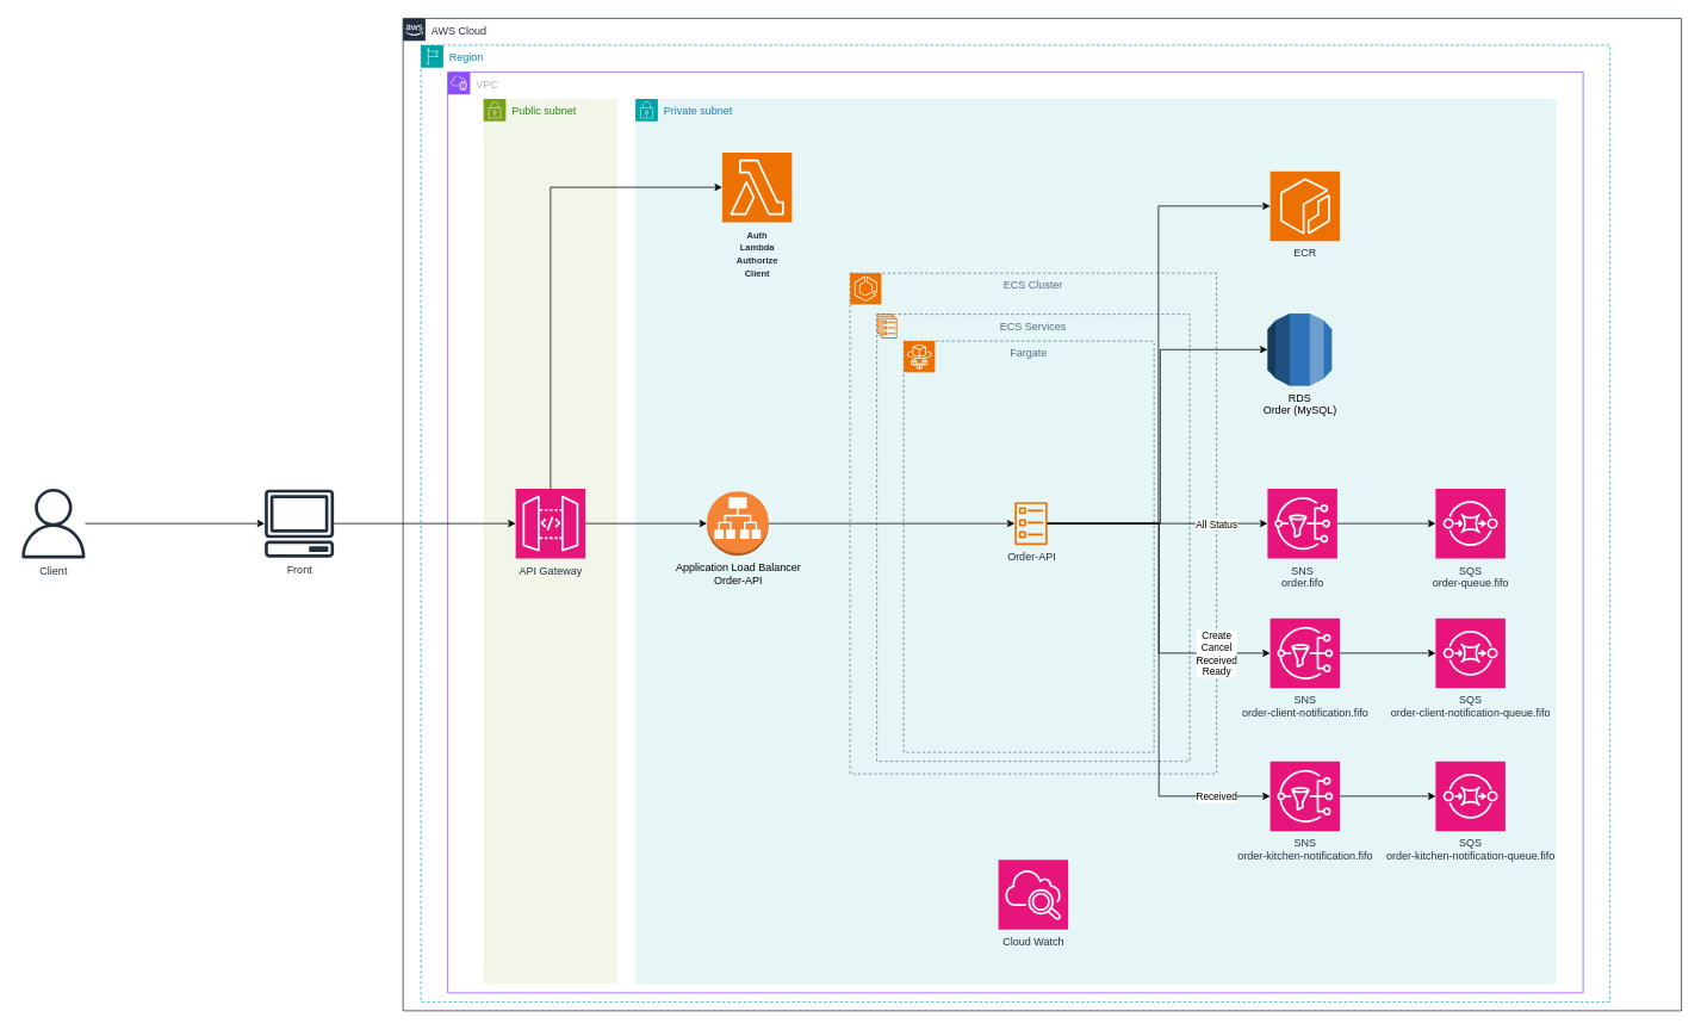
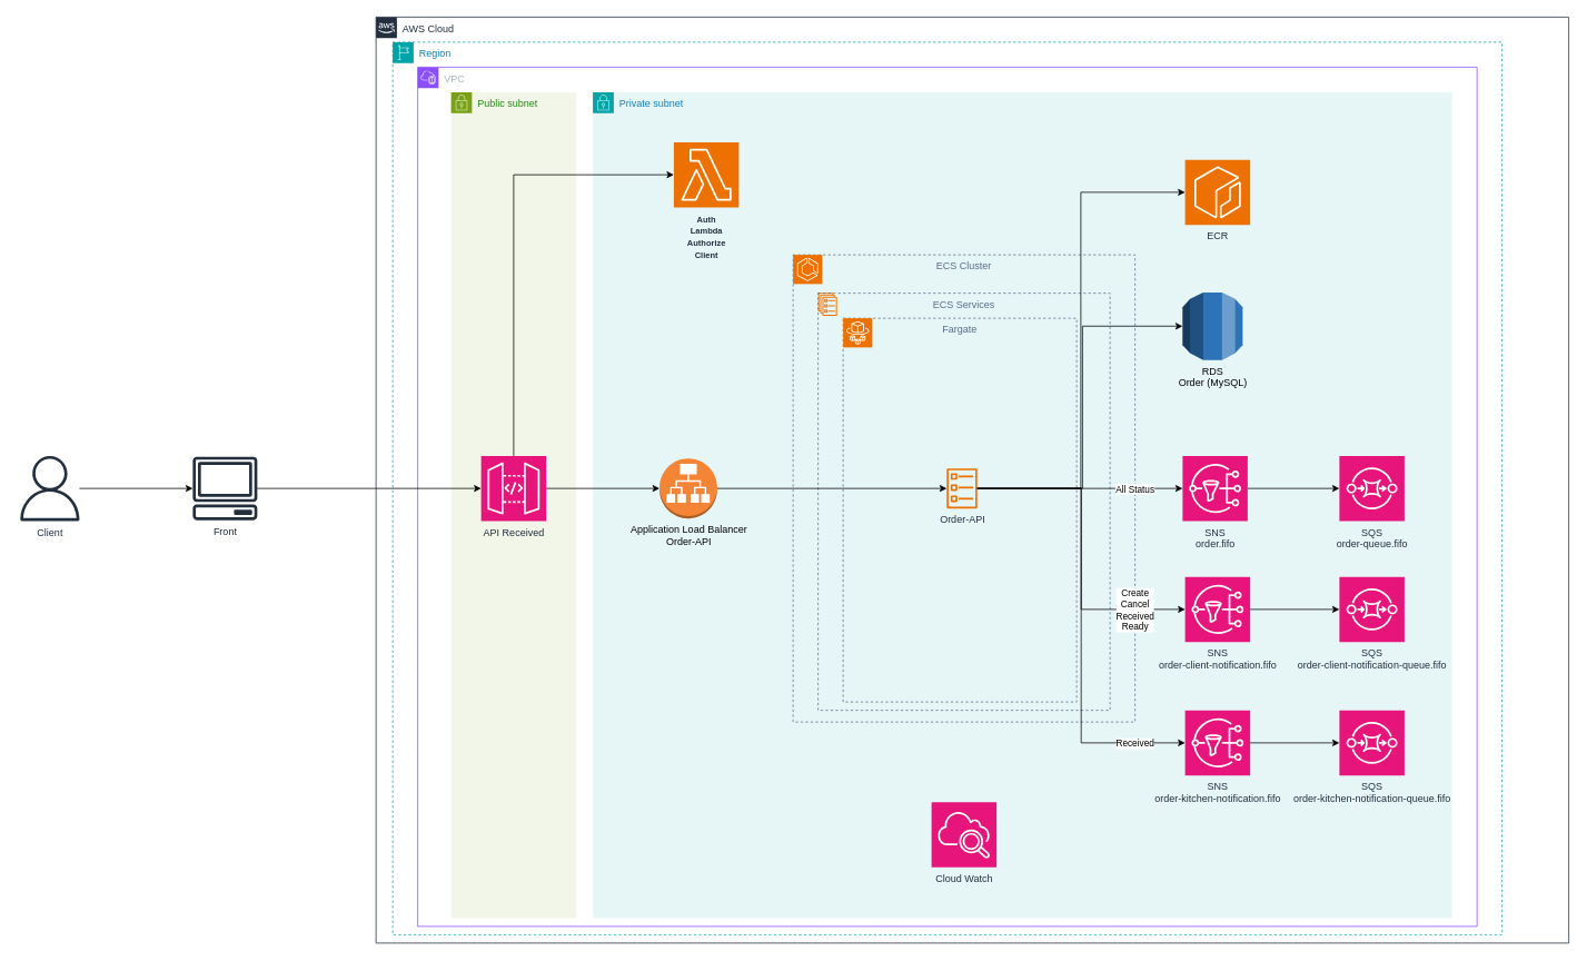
  <mxCell id="0" />
  <mxCell id="1" parent="0" />
  <mxCell id="2" style="edgeStyle=orthogonalEdgeStyle;rounded=0;orthogonalLoop=1;jettySize=auto;html=1;" parent="1" source="3" target="4" edge="1"><mxGeometry relative="1" as="geometry" /></mxCell>
  <mxCell id="3" value="Client" style="sketch=0;outlineConnect=0;fontColor=#232F3E;gradientColor=none;fillColor=#232F3D;strokeColor=none;dashed=0;verticalLabelPosition=bottom;verticalAlign=top;align=center;html=1;fontSize=12;fontStyle=0;aspect=fixed;pointerEvents=1;shape=mxgraph.aws4.user;" parent="1" vertex="1"><mxGeometry x="20" y="546" width="78" height="78" as="geometry" /></mxCell>
- <mxCell id="4" value="Front" style="sketch=0;outlineConnect=0;fontColor=#232F3E;gradientColor=none;fillColor=#232F3D;strokeColor=none;dashed=0;verticalLabelPosition=bottom;verticalAlign=top;align=center;html=1;fontSize=12;fontStyle=0;aspect=fixed;pointerEvents=1;shape=mxgraph.aws4.client;" parent="1" vertex="1"><mxGeometry x="295" y="547" width="78" height="76" as="geometry" /></mxCell>
+ <mxCell id="4" value="Front" style="sketch=0;outlineConnect=0;fontColor=#232F3E;gradientColor=none;fillColor=#232F3D;strokeColor=none;dashed=0;verticalLabelPosition=bottom;verticalAlign=top;align=center;html=1;fontSize=12;fontStyle=0;aspect=fixed;pointerEvents=1;shape=mxgraph.aws4.client;" parent="1" vertex="1"><mxGeometry x="230" y="547" width="78" height="76" as="geometry" /></mxCell>
  <mxCell id="5" value="AWS Cloud" style="points=[[0,0],[0.25,0],[0.5,0],[0.75,0],[1,0],[1,0.25],[1,0.5],[1,0.75],[1,1],[0.75,1],[0.5,1],[0.25,1],[0,1],[0,0.75],[0,0.5],[0,0.25]];outlineConnect=0;gradientColor=none;html=1;whiteSpace=wrap;fontSize=12;fontStyle=0;container=1;pointerEvents=0;collapsible=0;recursiveResize=0;shape=mxgraph.aws4.group;grIcon=mxgraph.aws4.group_aws_cloud_alt;strokeColor=#232F3E;fillColor=none;verticalAlign=top;align=left;spacingLeft=30;fontColor=#232F3E;dashed=0;" parent="1" vertex="1"><mxGeometry x="450" y="20" width="1430" height="1110" as="geometry" /></mxCell>
  <mxCell id="6" value="Region" style="points=[[0,0],[0.25,0],[0.5,0],[0.75,0],[1,0],[1,0.25],[1,0.5],[1,0.75],[1,1],[0.75,1],[0.5,1],[0.25,1],[0,1],[0,0.75],[0,0.5],[0,0.25]];outlineConnect=0;gradientColor=none;html=1;whiteSpace=wrap;fontSize=12;fontStyle=0;container=1;pointerEvents=0;collapsible=0;recursiveResize=0;shape=mxgraph.aws4.group;grIcon=mxgraph.aws4.group_region;strokeColor=#00A4A6;fillColor=none;verticalAlign=top;align=left;spacingLeft=30;fontColor=#147EBA;dashed=1;" parent="5" vertex="1"><mxGeometry x="20" y="30" width="1330" height="1070" as="geometry" /></mxCell>
  <mxCell id="7" value="VPC" style="points=[[0,0],[0.25,0],[0.5,0],[0.75,0],[1,0],[1,0.25],[1,0.5],[1,0.75],[1,1],[0.75,1],[0.5,1],[0.25,1],[0,1],[0,0.75],[0,0.5],[0,0.25]];outlineConnect=0;gradientColor=none;html=1;whiteSpace=wrap;fontSize=12;fontStyle=0;container=1;pointerEvents=0;collapsible=0;recursiveResize=0;shape=mxgraph.aws4.group;grIcon=mxgraph.aws4.group_vpc2;strokeColor=#8C4FFF;fillColor=none;verticalAlign=top;align=left;spacingLeft=30;fontColor=#AAB7B8;dashed=0;" parent="6" vertex="1"><mxGeometry x="30" y="30" width="1270" height="1030" as="geometry" /></mxCell>
  <mxCell id="8" value="Private subnet" style="points=[[0,0],[0.25,0],[0.5,0],[0.75,0],[1,0],[1,0.25],[1,0.5],[1,0.75],[1,1],[0.75,1],[0.5,1],[0.25,1],[0,1],[0,0.75],[0,0.5],[0,0.25]];outlineConnect=0;gradientColor=none;html=1;whiteSpace=wrap;fontSize=12;fontStyle=0;container=1;pointerEvents=0;collapsible=0;recursiveResize=0;shape=mxgraph.aws4.group;grIcon=mxgraph.aws4.group_security_group;grStroke=0;strokeColor=#00A4A6;fillColor=#E6F6F7;verticalAlign=top;align=left;spacingLeft=30;fontColor=#147EBA;dashed=0;" parent="7" vertex="1"><mxGeometry x="210" y="30" width="1030" height="990" as="geometry" /></mxCell>
  <mxCell id="9" value="Application Load Balancer&lt;br&gt;Order-API" style="outlineConnect=0;dashed=0;verticalLabelPosition=bottom;verticalAlign=top;align=center;html=1;shape=mxgraph.aws3.application_load_balancer;fillColor=#F58536;gradientColor=none;" parent="8" vertex="1"><mxGeometry x="80" y="439" width="69" height="72" as="geometry" /></mxCell>
  <mxCell id="10" value="&lt;span style=&quot;font-size: 10px; font-weight: 700; text-wrap: wrap;&quot;&gt;Auth Lambda&lt;/span&gt;&lt;br style=&quot;font-size: 10px; font-weight: 700; text-wrap: wrap;&quot;&gt;&lt;span style=&quot;font-size: 10px; font-weight: 700; text-wrap: wrap;&quot;&gt;Authorize Client&lt;/span&gt;" style="sketch=0;points=[[0,0,0],[0.25,0,0],[0.5,0,0],[0.75,0,0],[1,0,0],[0,1,0],[0.25,1,0],[0.5,1,0],[0.75,1,0],[1,1,0],[0,0.25,0],[0,0.5,0],[0,0.75,0],[1,0.25,0],[1,0.5,0],[1,0.75,0]];outlineConnect=0;fontColor=#232F3E;fillColor=#ED7100;strokeColor=#ffffff;dashed=0;verticalLabelPosition=bottom;verticalAlign=top;align=center;html=1;fontSize=12;fontStyle=0;aspect=fixed;shape=mxgraph.aws4.resourceIcon;resIcon=mxgraph.aws4.lambda;" parent="8" vertex="1"><mxGeometry x="97" y="60" width="78" height="78" as="geometry" /></mxCell>
  <mxCell id="11" value="ECS Cluster" style="fillColor=none;strokeColor=#5A6C86;dashed=1;verticalAlign=top;fontStyle=0;fontColor=#5A6C86;whiteSpace=wrap;html=1;" parent="8" vertex="1"><mxGeometry x="240" y="195" width="410" height="560" as="geometry" /></mxCell>
  <mxCell id="12" value="" style="sketch=0;points=[[0,0,0],[0.25,0,0],[0.5,0,0],[0.75,0,0],[1,0,0],[0,1,0],[0.25,1,0],[0.5,1,0],[0.75,1,0],[1,1,0],[0,0.25,0],[0,0.5,0],[0,0.75,0],[1,0.25,0],[1,0.5,0],[1,0.75,0]];outlineConnect=0;fontColor=#232F3E;fillColor=#ED7100;strokeColor=#ffffff;dashed=0;verticalLabelPosition=bottom;verticalAlign=top;align=center;html=1;fontSize=12;fontStyle=0;aspect=fixed;shape=mxgraph.aws4.resourceIcon;resIcon=mxgraph.aws4.ecs;movable=1;resizable=1;rotatable=1;deletable=1;editable=1;locked=0;connectable=1;" parent="8" vertex="1"><mxGeometry x="240" y="195" width="35" height="35" as="geometry" /></mxCell>
  <mxCell id="13" value="" style="sketch=0;outlineConnect=0;fontColor=#232F3E;gradientColor=none;fillColor=#ED7100;strokeColor=none;dashed=0;verticalLabelPosition=bottom;verticalAlign=top;align=center;html=1;fontSize=12;fontStyle=0;aspect=fixed;pointerEvents=1;shape=mxgraph.aws4.ecs_service;" parent="8" vertex="1"><mxGeometry x="270" y="240" width="22.75" height="28" as="geometry" /></mxCell>
  <mxCell id="14" value="ECR" style="sketch=0;points=[[0,0,0],[0.25,0,0],[0.5,0,0],[0.75,0,0],[1,0,0],[0,1,0],[0.25,1,0],[0.5,1,0],[0.75,1,0],[1,1,0],[0,0.25,0],[0,0.5,0],[0,0.75,0],[1,0.25,0],[1,0.5,0],[1,0.75,0]];outlineConnect=0;fontColor=#232F3E;fillColor=#ED7100;strokeColor=#ffffff;dashed=0;verticalLabelPosition=bottom;verticalAlign=top;align=center;html=1;fontSize=12;fontStyle=0;aspect=fixed;shape=mxgraph.aws4.resourceIcon;resIcon=mxgraph.aws4.ecr;" parent="8" vertex="1"><mxGeometry x="710" y="81" width="78" height="78" as="geometry" /></mxCell>
  <mxCell id="15" value="Cloud Watch" style="sketch=0;points=[[0,0,0],[0.25,0,0],[0.5,0,0],[0.75,0,0],[1,0,0],[0,1,0],[0.25,1,0],[0.5,1,0],[0.75,1,0],[1,1,0],[0,0.25,0],[0,0.5,0],[0,0.75,0],[1,0.25,0],[1,0.5,0],[1,0.75,0]];points=[[0,0,0],[0.25,0,0],[0.5,0,0],[0.75,0,0],[1,0,0],[0,1,0],[0.25,1,0],[0.5,1,0],[0.75,1,0],[1,1,0],[0,0.25,0],[0,0.5,0],[0,0.75,0],[1,0.25,0],[1,0.5,0],[1,0.75,0]];outlineConnect=0;fontColor=#232F3E;fillColor=#E7157B;strokeColor=#ffffff;dashed=0;verticalLabelPosition=bottom;verticalAlign=top;align=center;html=1;fontSize=12;fontStyle=0;aspect=fixed;shape=mxgraph.aws4.resourceIcon;resIcon=mxgraph.aws4.cloudwatch_2;" parent="8" vertex="1"><mxGeometry x="406" y="851" width="78" height="78" as="geometry" /></mxCell>
  <mxCell id="16" style="edgeStyle=orthogonalEdgeStyle;rounded=0;orthogonalLoop=1;jettySize=auto;html=1;" parent="8" source="17" target="18" edge="1"><mxGeometry relative="1" as="geometry" /></mxCell>
  <mxCell id="17" value="SNS&lt;br&gt;order-client-notification.fifo" style="sketch=0;points=[[0,0,0],[0.25,0,0],[0.5,0,0],[0.75,0,0],[1,0,0],[0,1,0],[0.25,1,0],[0.5,1,0],[0.75,1,0],[1,1,0],[0,0.25,0],[0,0.5,0],[0,0.75,0],[1,0.25,0],[1,0.5,0],[1,0.75,0]];outlineConnect=0;fontColor=#232F3E;fillColor=#E7157B;strokeColor=#ffffff;dashed=0;verticalLabelPosition=bottom;verticalAlign=top;align=center;html=1;fontSize=12;fontStyle=0;aspect=fixed;shape=mxgraph.aws4.resourceIcon;resIcon=mxgraph.aws4.sns;" parent="8" vertex="1"><mxGeometry x="710" y="581" width="78" height="78" as="geometry" /></mxCell>
  <mxCell id="18" value="SQS&lt;br&gt;order-client-notification-queue.fifo" style="sketch=0;points=[[0,0,0],[0.25,0,0],[0.5,0,0],[0.75,0,0],[1,0,0],[0,1,0],[0.25,1,0],[0.5,1,0],[0.75,1,0],[1,1,0],[0,0.25,0],[0,0.5,0],[0,0.75,0],[1,0.25,0],[1,0.5,0],[1,0.75,0]];outlineConnect=0;fontColor=#232F3E;fillColor=#E7157B;strokeColor=#ffffff;dashed=0;verticalLabelPosition=bottom;verticalAlign=top;align=center;html=1;fontSize=12;fontStyle=0;aspect=fixed;shape=mxgraph.aws4.resourceIcon;resIcon=mxgraph.aws4.sqs;" parent="8" vertex="1"><mxGeometry x="895" y="581" width="78" height="78" as="geometry" /></mxCell>
  <mxCell id="19" value="RDS&lt;br&gt;Order (MySQL)" style="outlineConnect=0;dashed=0;verticalLabelPosition=bottom;verticalAlign=top;align=center;html=1;shape=mxgraph.aws3.rds;fillColor=#2E73B8;gradientColor=none;" vertex="1" parent="8"><mxGeometry x="707" y="240" width="72" height="81" as="geometry" /></mxCell>
  <mxCell id="20" style="edgeStyle=orthogonalEdgeStyle;rounded=0;orthogonalLoop=1;jettySize=auto;html=1;" edge="1" parent="8" source="21" target="22"><mxGeometry relative="1" as="geometry" /></mxCell>
  <mxCell id="21" value="SNS&lt;br&gt;order.fifo" style="sketch=0;points=[[0,0,0],[0.25,0,0],[0.5,0,0],[0.75,0,0],[1,0,0],[0,1,0],[0.25,1,0],[0.5,1,0],[0.75,1,0],[1,1,0],[0,0.25,0],[0,0.5,0],[0,0.75,0],[1,0.25,0],[1,0.5,0],[1,0.75,0]];outlineConnect=0;fontColor=#232F3E;fillColor=#E7157B;strokeColor=#ffffff;dashed=0;verticalLabelPosition=bottom;verticalAlign=top;align=center;html=1;fontSize=12;fontStyle=0;aspect=fixed;shape=mxgraph.aws4.resourceIcon;resIcon=mxgraph.aws4.sns;" vertex="1" parent="8"><mxGeometry x="707" y="436" width="78" height="78" as="geometry" /></mxCell>
  <mxCell id="22" value="SQS&lt;br&gt;order-queue.fifo" style="sketch=0;points=[[0,0,0],[0.25,0,0],[0.5,0,0],[0.75,0,0],[1,0,0],[0,1,0],[0.25,1,0],[0.5,1,0],[0.75,1,0],[1,1,0],[0,0.25,0],[0,0.5,0],[0,0.75,0],[1,0.25,0],[1,0.5,0],[1,0.75,0]];outlineConnect=0;fontColor=#232F3E;fillColor=#E7157B;strokeColor=#ffffff;dashed=0;verticalLabelPosition=bottom;verticalAlign=top;align=center;html=1;fontSize=12;fontStyle=0;aspect=fixed;shape=mxgraph.aws4.resourceIcon;resIcon=mxgraph.aws4.sqs;" vertex="1" parent="8"><mxGeometry x="895" y="436" width="78" height="78" as="geometry" /></mxCell>
  <mxCell id="23" value="SNS&lt;br&gt;order-kitchen-notification.fifo" style="sketch=0;points=[[0,0,0],[0.25,0,0],[0.5,0,0],[0.75,0,0],[1,0,0],[0,1,0],[0.25,1,0],[0.5,1,0],[0.75,1,0],[1,1,0],[0,0.25,0],[0,0.5,0],[0,0.75,0],[1,0.25,0],[1,0.5,0],[1,0.75,0]];outlineConnect=0;fontColor=#232F3E;fillColor=#E7157B;strokeColor=#ffffff;dashed=0;verticalLabelPosition=bottom;verticalAlign=top;align=center;html=1;fontSize=12;fontStyle=0;aspect=fixed;shape=mxgraph.aws4.resourceIcon;resIcon=mxgraph.aws4.sns;" vertex="1" parent="8"><mxGeometry x="710" y="741" width="78" height="78" as="geometry" /></mxCell>
  <mxCell id="24" style="edgeStyle=orthogonalEdgeStyle;rounded=0;orthogonalLoop=1;jettySize=auto;html=1;" edge="1" parent="8" source="23" target="25"><mxGeometry relative="1" as="geometry" /></mxCell>
  <mxCell id="25" value="SQS&lt;br&gt;order-kitchen-notification-queue.fifo" style="sketch=0;points=[[0,0,0],[0.25,0,0],[0.5,0,0],[0.75,0,0],[1,0,0],[0,1,0],[0.25,1,0],[0.5,1,0],[0.75,1,0],[1,1,0],[0,0.25,0],[0,0.5,0],[0,0.75,0],[1,0.25,0],[1,0.5,0],[1,0.75,0]];outlineConnect=0;fontColor=#232F3E;fillColor=#E7157B;strokeColor=#ffffff;dashed=0;verticalLabelPosition=bottom;verticalAlign=top;align=center;html=1;fontSize=12;fontStyle=0;aspect=fixed;shape=mxgraph.aws4.resourceIcon;resIcon=mxgraph.aws4.sqs;" vertex="1" parent="8"><mxGeometry x="895" y="741" width="78" height="78" as="geometry" /></mxCell>
  <mxCell id="26" value="Public subnet" style="points=[[0,0],[0.25,0],[0.5,0],[0.75,0],[1,0],[1,0.25],[1,0.5],[1,0.75],[1,1],[0.75,1],[0.5,1],[0.25,1],[0,1],[0,0.75],[0,0.5],[0,0.25]];outlineConnect=0;gradientColor=none;html=1;whiteSpace=wrap;fontSize=12;fontStyle=0;container=1;pointerEvents=0;collapsible=0;recursiveResize=0;shape=mxgraph.aws4.group;grIcon=mxgraph.aws4.group_security_group;grStroke=0;strokeColor=#7AA116;fillColor=#F2F6E8;verticalAlign=top;align=left;spacingLeft=30;fontColor=#248814;dashed=0;" parent="7" vertex="1"><mxGeometry x="40" y="30" width="150" height="990" as="geometry" /></mxCell>
- <mxCell id="27" value="API Gateway" style="sketch=0;points=[[0,0,0],[0.25,0,0],[0.5,0,0],[0.75,0,0],[1,0,0],[0,1,0],[0.25,1,0],[0.5,1,0],[0.75,1,0],[1,1,0],[0,0.25,0],[0,0.5,0],[0,0.75,0],[1,0.25,0],[1,0.5,0],[1,0.75,0]];outlineConnect=0;fontColor=#232F3E;fillColor=#E7157B;strokeColor=#ffffff;dashed=0;verticalLabelPosition=bottom;verticalAlign=top;align=center;html=1;fontSize=12;fontStyle=0;aspect=fixed;shape=mxgraph.aws4.resourceIcon;resIcon=mxgraph.aws4.api_gateway;" parent="26" vertex="1"><mxGeometry x="36" y="436" width="78" height="78" as="geometry" /></mxCell>
+ <mxCell id="27" value="API Received" style="sketch=0;points=[[0,0,0],[0.25,0,0],[0.5,0,0],[0.75,0,0],[1,0,0],[0,1,0],[0.25,1,0],[0.5,1,0],[0.75,1,0],[1,1,0],[0,0.25,0],[0,0.5,0],[0,0.75,0],[1,0.25,0],[1,0.5,0],[1,0.75,0]];outlineConnect=0;fontColor=#232F3E;fillColor=#E7157B;strokeColor=#ffffff;dashed=0;verticalLabelPosition=bottom;verticalAlign=top;align=center;html=1;fontSize=12;fontStyle=0;aspect=fixed;shape=mxgraph.aws4.resourceIcon;resIcon=mxgraph.aws4.api_gateway;" parent="26" vertex="1"><mxGeometry x="36" y="436" width="78" height="78" as="geometry" /></mxCell>
  <mxCell id="28" style="edgeStyle=orthogonalEdgeStyle;rounded=0;orthogonalLoop=1;jettySize=auto;html=1;entryX=0;entryY=0.5;entryDx=0;entryDy=0;entryPerimeter=0;" parent="7" source="27" target="10" edge="1"><mxGeometry relative="1" as="geometry"><Array as="points"><mxPoint x="115" y="129" /></Array></mxGeometry></mxCell>
  <mxCell id="29" value="" style="endArrow=classic;html=1;rounded=0;exitX=1;exitY=0.5;exitDx=0;exitDy=0;exitPerimeter=0;entryX=0;entryY=0.5;entryDx=0;entryDy=0;entryPerimeter=0;" parent="7" source="27" target="9" edge="1"><mxGeometry width="50" height="50" relative="1" as="geometry"><mxPoint x="230" y="471" as="sourcePoint" /><mxPoint x="280" y="421" as="targetPoint" /></mxGeometry></mxCell>
  <mxCell id="30" style="edgeStyle=orthogonalEdgeStyle;rounded=0;orthogonalLoop=1;jettySize=auto;html=1;entryX=0;entryY=0.5;entryDx=0;entryDy=0;entryPerimeter=0;" parent="1" source="4" target="27" edge="1"><mxGeometry relative="1" as="geometry" /></mxCell>
  <mxCell id="31" value="ECS Services" style="fillColor=none;strokeColor=#5A6C86;dashed=1;verticalAlign=top;fontStyle=0;fontColor=#5A6C86;whiteSpace=wrap;html=1;" parent="1" vertex="1"><mxGeometry x="980" y="351" width="350" height="500" as="geometry" /></mxCell>
  <mxCell id="32" value="Fargate" style="fillColor=none;strokeColor=#5A6C86;dashed=1;verticalAlign=top;fontStyle=0;fontColor=#5A6C86;whiteSpace=wrap;html=1;" parent="1" vertex="1"><mxGeometry x="1010" y="381" width="280" height="460" as="geometry" /></mxCell>
  <mxCell id="33" value="" style="sketch=0;points=[[0,0,0],[0.25,0,0],[0.5,0,0],[0.75,0,0],[1,0,0],[0,1,0],[0.25,1,0],[0.5,1,0],[0.75,1,0],[1,1,0],[0,0.25,0],[0,0.5,0],[0,0.75,0],[1,0.25,0],[1,0.5,0],[1,0.75,0]];outlineConnect=0;fontColor=#232F3E;fillColor=#ED7100;strokeColor=#ffffff;dashed=0;verticalLabelPosition=bottom;verticalAlign=top;align=center;html=1;fontSize=12;fontStyle=0;aspect=fixed;shape=mxgraph.aws4.resourceIcon;resIcon=mxgraph.aws4.fargate;" parent="1" vertex="1"><mxGeometry x="1010" y="381" width="35" height="35" as="geometry" /></mxCell>
  <mxCell id="34" value="Order-API" style="sketch=0;outlineConnect=0;fontColor=#232F3E;gradientColor=none;fillColor=#ED7100;strokeColor=none;dashed=0;verticalLabelPosition=bottom;verticalAlign=top;align=center;html=1;fontSize=12;fontStyle=0;aspect=fixed;pointerEvents=1;shape=mxgraph.aws4.ecs_task;" parent="1" vertex="1"><mxGeometry x="1134" y="561" width="37" height="48" as="geometry" /></mxCell>
  <mxCell id="35" style="edgeStyle=orthogonalEdgeStyle;rounded=0;orthogonalLoop=1;jettySize=auto;html=1;" parent="1" source="9" target="34" edge="1"><mxGeometry relative="1" as="geometry" /></mxCell>
  <mxCell id="36" style="edgeStyle=orthogonalEdgeStyle;rounded=0;orthogonalLoop=1;jettySize=auto;html=1;entryX=0;entryY=0.5;entryDx=0;entryDy=0;entryPerimeter=0;" edge="1" parent="1" source="34" target="14"><mxGeometry relative="1" as="geometry"><Array as="points"><mxPoint x="1295" y="585" /><mxPoint x="1295" y="230" /></Array></mxGeometry></mxCell>
  <mxCell id="37" style="edgeStyle=orthogonalEdgeStyle;rounded=0;orthogonalLoop=1;jettySize=auto;html=1;entryX=0;entryY=0.5;entryDx=0;entryDy=0;entryPerimeter=0;" edge="1" parent="1" source="34" target="19"><mxGeometry relative="1" as="geometry"><Array as="points"><mxPoint x="1297" y="585" /><mxPoint x="1297" y="391" /></Array></mxGeometry></mxCell>
  <mxCell id="38" style="edgeStyle=orthogonalEdgeStyle;rounded=0;orthogonalLoop=1;jettySize=auto;html=1;entryX=0;entryY=0.5;entryDx=0;entryDy=0;entryPerimeter=0;" edge="1" parent="1" source="34" target="21"><mxGeometry relative="1" as="geometry"><mxPoint x="1417" y="585" as="targetPoint" /><Array as="points" /></mxGeometry></mxCell>
  <mxCell id="39" value="All Status" style="edgeLabel;html=1;align=center;verticalAlign=middle;resizable=0;points=[];" vertex="1" connectable="0" parent="38"><mxGeometry x="0.492" y="-1" relative="1" as="geometry"><mxPoint x="5" y="-1" as="offset" /></mxGeometry></mxCell>
  <mxCell id="40" style="edgeStyle=orthogonalEdgeStyle;rounded=0;orthogonalLoop=1;jettySize=auto;html=1;entryX=0;entryY=0.5;entryDx=0;entryDy=0;entryPerimeter=0;" edge="1" parent="1" source="34" target="17"><mxGeometry relative="1" as="geometry" /></mxCell>
  <mxCell id="41" value="Create&lt;br&gt;Cancel&lt;br&gt;Received&lt;br&gt;Ready" style="edgeLabel;html=1;align=center;verticalAlign=middle;resizable=0;points=[];" vertex="1" connectable="0" parent="40"><mxGeometry x="0.788" y="-3" relative="1" as="geometry"><mxPoint x="-18" y="-3" as="offset" /></mxGeometry></mxCell>
  <mxCell id="42" style="edgeStyle=orthogonalEdgeStyle;rounded=0;orthogonalLoop=1;jettySize=auto;html=1;entryX=0;entryY=0.5;entryDx=0;entryDy=0;entryPerimeter=0;" edge="1" parent="1" source="34" target="23"><mxGeometry relative="1" as="geometry" /></mxCell>
  <mxCell id="43" value="Received" style="edgeLabel;html=1;align=center;verticalAlign=middle;resizable=0;points=[];" vertex="1" connectable="0" parent="42"><mxGeometry x="0.736" y="2" relative="1" as="geometry"><mxPoint x="13" y="2" as="offset" /></mxGeometry></mxCell>
